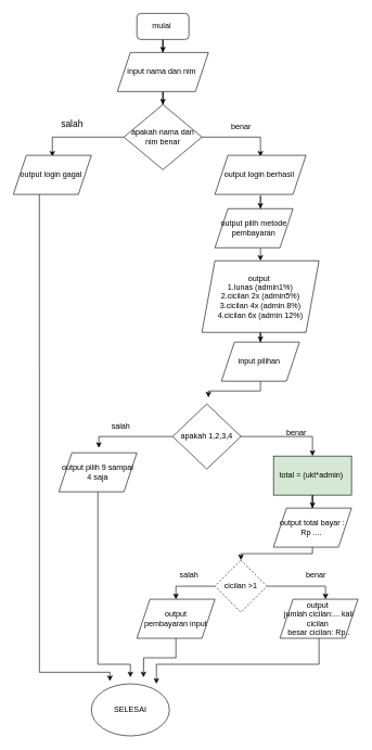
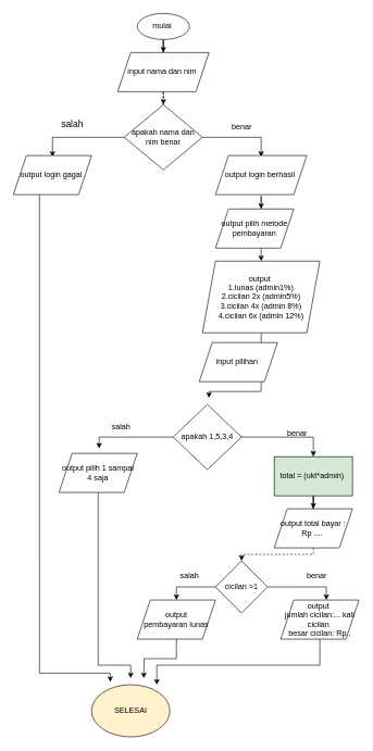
  <mxCell id="0" />
  <mxCell id="1" parent="0" />
  <mxCell id="2" value="" style="edgeStyle=orthogonalEdgeStyle;rounded=0;orthogonalLoop=1;jettySize=auto;html=1;" edge="1" parent="1" source="3" target="5"><mxGeometry relative="1" as="geometry" /></mxCell>
- <mxCell id="3" value="mulai&amp;nbsp;" style="whiteSpace=wrap;html=1;rounded=1;" vertex="1" parent="1"><mxGeometry x="210" y="20" width="80" height="40" as="geometry" /></mxCell>
- <mxCell id="4" value="" style="edgeStyle=orthogonalEdgeStyle;rounded=0;orthogonalLoop=1;jettySize=auto;html=1;" edge="1" parent="1" source="5" target="8"><mxGeometry relative="1" as="geometry" /></mxCell>
+ <mxCell id="3" value="mulai&amp;nbsp;" style="ellipse;whiteSpace=wrap;html=1;" vertex="1" parent="1"><mxGeometry x="210" y="20" width="80" height="40" as="geometry" /></mxCell>
+ <mxCell id="4" value="" style="edgeStyle=orthogonalEdgeStyle;rounded=0;orthogonalLoop=1;jettySize=auto;html=1;dashed=1;" edge="1" parent="1" source="5" target="8"><mxGeometry relative="1" as="geometry" /></mxCell>
  <mxCell id="5" value="input nama dan nim&amp;nbsp;" style="shape=parallelogram;perimeter=parallelogramPerimeter;whiteSpace=wrap;html=1;fixedSize=1;" vertex="1" parent="1"><mxGeometry x="180" y="80" width="140" height="60" as="geometry" /></mxCell>
  <mxCell id="6" value="&lt;font style=&quot;font-size: 14px;&quot;&gt;salah&lt;/font&gt;" style="edgeStyle=orthogonalEdgeStyle;rounded=0;orthogonalLoop=1;jettySize=auto;html=1;" edge="1" parent="1"><mxGeometry x="0.142" y="-20" relative="1" as="geometry"><mxPoint x="190" y="210" as="sourcePoint" /><mxPoint x="80" y="240" as="targetPoint" /><Array as="points"><mxPoint x="190" y="210" /><mxPoint x="80" y="210" /></Array><mxPoint as="offset" /></mxGeometry></mxCell>
  <mxCell id="7" value="" style="edgeStyle=orthogonalEdgeStyle;rounded=0;orthogonalLoop=1;jettySize=auto;html=1;" edge="1" parent="1" source="8"><mxGeometry relative="1" as="geometry"><mxPoint x="400" y="240" as="targetPoint" /><Array as="points"><mxPoint x="400" y="210" /></Array></mxGeometry></mxCell>
  <mxCell id="8" value="apakah nama dan nim benar" style="rhombus;whiteSpace=wrap;html=1;" vertex="1" parent="1"><mxGeometry x="190" y="160" width="120" height="100" as="geometry" /></mxCell>
  <mxCell id="9" value="" style="edgeStyle=orthogonalEdgeStyle;rounded=0;orthogonalLoop=1;jettySize=auto;html=1;" edge="1" parent="1"><mxGeometry relative="1" as="geometry"><mxPoint x="400" y="330" as="sourcePoint" /><mxPoint x="400" y="320" as="targetPoint" /><Array as="points"><mxPoint x="400" y="300" /><mxPoint x="400" y="300" /></Array></mxGeometry></mxCell>
  <mxCell id="10" value="benar" style="text;html=1;align=center;verticalAlign=middle;resizable=0;points=[];autosize=1;strokeColor=none;fillColor=none;" vertex="1" parent="1"><mxGeometry x="345" y="180" width="50" height="30" as="geometry" /></mxCell>
  <mxCell id="11" value="" style="edgeStyle=orthogonalEdgeStyle;rounded=0;orthogonalLoop=1;jettySize=auto;html=1;" edge="1" parent="1" source="12" target="17"><mxGeometry relative="1" as="geometry"><Array as="points"><mxPoint x="400" y="390" /><mxPoint x="400" y="390" /></Array></mxGeometry></mxCell>
  <mxCell id="12" value="output pilih metode pembayaran" style="shape=parallelogram;perimeter=parallelogramPerimeter;whiteSpace=wrap;html=1;fixedSize=1;" vertex="1" parent="1"><mxGeometry x="330" y="320" width="120" height="60" as="geometry" /></mxCell>
  <mxCell id="13" style="edgeStyle=orthogonalEdgeStyle;rounded=0;orthogonalLoop=1;jettySize=auto;html=1;entryX=0.238;entryY=0.12;entryDx=0;entryDy=0;entryPerimeter=0;" edge="1" parent="1"><mxGeometry relative="1" as="geometry"><mxPoint x="168.56" y="1045.8" as="targetPoint" /><mxPoint x="60.053" y="284.2" as="sourcePoint" /><Array as="points"><mxPoint x="60" y="1032.2" /><mxPoint x="169" y="1032.2" /></Array></mxGeometry></mxCell>
  <mxCell id="14" value="output login gagal&amp;nbsp;" style="shape=parallelogram;perimeter=parallelogramPerimeter;whiteSpace=wrap;html=1;fixedSize=1;" vertex="1" parent="1"><mxGeometry x="20" y="238" width="120" height="60" as="geometry" /></mxCell>
  <mxCell id="15" value="output login berhasil&amp;nbsp;" style="shape=parallelogram;perimeter=parallelogramPerimeter;whiteSpace=wrap;html=1;fixedSize=1;" vertex="1" parent="1"><mxGeometry x="330" y="238" width="140" height="60" as="geometry" /></mxCell>
  <mxCell id="16" value="" style="edgeStyle=orthogonalEdgeStyle;rounded=0;orthogonalLoop=1;jettySize=auto;html=1;" edge="1" parent="1" source="17" target="19"><mxGeometry relative="1" as="geometry" /></mxCell>
  <mxCell id="17" value="output&amp;nbsp;&lt;div&gt;&lt;span style=&quot;background-color: transparent; color: light-dark(rgb(0, 0, 0), rgb(255, 255, 255));&quot;&gt;1.lunas (admin1%)&lt;/span&gt;&lt;div&gt;&lt;div&gt;2.cicilan 2x (admin5%)&lt;/div&gt;&lt;div&gt;3.cicilan 4x (admin 8%)&lt;/div&gt;&lt;div&gt;4.cicilan 6x (admin 12%)&lt;/div&gt;&lt;/div&gt;&lt;/div&gt;" style="shape=parallelogram;perimeter=parallelogramPerimeter;whiteSpace=wrap;html=1;fixedSize=1;" vertex="1" parent="1"><mxGeometry x="310" y="400" width="180" height="110" as="geometry" /></mxCell>
  <mxCell id="18" style="edgeStyle=orthogonalEdgeStyle;rounded=0;orthogonalLoop=1;jettySize=auto;html=1;" edge="1" parent="1" source="19"><mxGeometry relative="1" as="geometry"><mxPoint x="320" y="610" as="targetPoint" /><Array as="points"><mxPoint x="400" y="600" /><mxPoint x="320" y="600" /></Array></mxGeometry></mxCell>
- <mxCell id="19" value="input pilihan&amp;nbsp;" style="shape=parallelogram;perimeter=parallelogramPerimeter;whiteSpace=wrap;html=1;fixedSize=1;" vertex="1" parent="1"><mxGeometry x="340" y="525" width="120" height="60" as="geometry" /></mxCell>
+ <mxCell id="19" value="input pilihan&amp;nbsp;" style="shape=parallelogram;perimeter=parallelogramPerimeter;whiteSpace=wrap;html=1;fixedSize=1;" vertex="1" parent="1"><mxGeometry x="305" y="525" width="120" height="60" as="geometry" /></mxCell>
  <mxCell id="20" value="" style="edgeStyle=orthogonalEdgeStyle;rounded=0;orthogonalLoop=1;jettySize=auto;html=1;" edge="1" parent="1"><mxGeometry relative="1" as="geometry"><mxPoint x="265" y="670" as="sourcePoint" /><mxPoint x="151.5" y="687.51" as="targetPoint" /><Array as="points"><mxPoint x="152" y="670" /></Array></mxGeometry></mxCell>
  <mxCell id="21" value="" style="edgeStyle=orthogonalEdgeStyle;rounded=0;orthogonalLoop=1;jettySize=auto;html=1;" edge="1" parent="1"><mxGeometry relative="1" as="geometry"><mxPoint x="359.994" y="669.997" as="sourcePoint" /><mxPoint x="479.997" y="700.04" as="targetPoint" /><Array as="points"><mxPoint x="480" y="670.04" /></Array></mxGeometry></mxCell>
- <mxCell id="22" value="apakah 1,2,3,4" style="rhombus;whiteSpace=wrap;html=1;" vertex="1" parent="1"><mxGeometry x="265" y="620" width="105" height="100" as="geometry" /></mxCell>
+ <mxCell id="22" value="apakah 1,5,3,4" style="rhombus;whiteSpace=wrap;html=1;" vertex="1" parent="1"><mxGeometry x="265" y="620" width="105" height="100" as="geometry" /></mxCell>
  <mxCell id="23" style="edgeStyle=orthogonalEdgeStyle;rounded=0;orthogonalLoop=1;jettySize=auto;html=1;" edge="1" parent="1" source="24"><mxGeometry relative="1" as="geometry"><mxPoint x="200" y="1040" as="targetPoint" /><Array as="points"><mxPoint x="150" y="1020" /><mxPoint x="200" y="1020" /></Array></mxGeometry></mxCell>
- <mxCell id="24" value="output pilih 9 sampai 4 saja" style="shape=parallelogram;perimeter=parallelogramPerimeter;whiteSpace=wrap;html=1;fixedSize=1;" vertex="1" parent="1"><mxGeometry x="90" y="695" width="120" height="60" as="geometry" /></mxCell>
+ <mxCell id="24" value="output pilih 1 sampai 4 saja" style="shape=parallelogram;perimeter=parallelogramPerimeter;whiteSpace=wrap;html=1;fixedSize=1;" vertex="1" parent="1"><mxGeometry x="90" y="695" width="120" height="60" as="geometry" /></mxCell>
  <mxCell id="25" value="" style="edgeStyle=orthogonalEdgeStyle;rounded=0;orthogonalLoop=1;jettySize=auto;html=1;" edge="1" parent="1" source="26" target="30"><mxGeometry relative="1" as="geometry" /></mxCell>
  <mxCell id="26" value="total = (ukt*admin)&amp;nbsp;" style="whiteSpace=wrap;html=1;fillColor=#d5e8d4;" vertex="1" parent="1"><mxGeometry x="420" y="700" width="120" height="60" as="geometry" /></mxCell>
  <mxCell id="27" value="salah" style="text;html=1;align=center;verticalAlign=middle;resizable=0;points=[];autosize=1;strokeColor=none;fillColor=none;" vertex="1" parent="1"><mxGeometry x="160" y="640" width="50" height="30" as="geometry" /></mxCell>
  <mxCell id="28" value="benar" style="text;html=1;align=center;verticalAlign=middle;resizable=0;points=[];autosize=1;strokeColor=none;fillColor=none;" vertex="1" parent="1"><mxGeometry x="430" y="650" width="50" height="30" as="geometry" /></mxCell>
- <mxCell id="29" value="" style="edgeStyle=orthogonalEdgeStyle;rounded=0;orthogonalLoop=1;jettySize=auto;html=1;" edge="1" parent="1" source="30" target="33"><mxGeometry relative="1" as="geometry"><Array as="points"><mxPoint x="480" y="850" /><mxPoint x="370" y="850" /></Array></mxGeometry></mxCell>
+ <mxCell id="29" value="" style="edgeStyle=orthogonalEdgeStyle;rounded=0;orthogonalLoop=1;jettySize=auto;html=1;dashed=1;" edge="1" parent="1" source="30" target="33"><mxGeometry relative="1" as="geometry"><Array as="points"><mxPoint x="480" y="850" /><mxPoint x="370" y="850" /></Array></mxGeometry></mxCell>
  <mxCell id="30" value="output total bayar : Rp ....&amp;nbsp;" style="shape=parallelogram;perimeter=parallelogramPerimeter;whiteSpace=wrap;html=1;fixedSize=1;" vertex="1" parent="1"><mxGeometry x="420" y="780" width="120" height="60" as="geometry" /></mxCell>
  <mxCell id="31" value="" style="edgeStyle=orthogonalEdgeStyle;rounded=0;orthogonalLoop=1;jettySize=auto;html=1;" edge="1" parent="1" source="33" target="35"><mxGeometry relative="1" as="geometry"><Array as="points"><mxPoint x="500" y="900" /></Array></mxGeometry></mxCell>
  <mxCell id="32" value="" style="edgeStyle=orthogonalEdgeStyle;rounded=0;orthogonalLoop=1;jettySize=auto;html=1;exitX=0;exitY=0.5;exitDx=0;exitDy=0;" edge="1" parent="1" source="33"><mxGeometry relative="1" as="geometry"><mxPoint x="330" y="880" as="sourcePoint" /><mxPoint x="270" y="920" as="targetPoint" /><Array as="points"><mxPoint x="270" y="900" /></Array></mxGeometry></mxCell>
- <mxCell id="33" value="cicilan &amp;gt;1" style="rhombus;whiteSpace=wrap;html=1;dashed=1;" vertex="1" parent="1"><mxGeometry x="330" y="860" width="80" height="80" as="geometry" /></mxCell>
+ <mxCell id="33" value="cicilan &amp;gt;1" style="rhombus;whiteSpace=wrap;html=1;" vertex="1" parent="1"><mxGeometry x="330" y="860" width="80" height="80" as="geometry" /></mxCell>
  <mxCell id="34" style="edgeStyle=orthogonalEdgeStyle;rounded=0;orthogonalLoop=1;jettySize=auto;html=1;" edge="1" parent="1" source="35"><mxGeometry relative="1" as="geometry"><mxPoint x="240" y="1050" as="targetPoint" /><Array as="points"><mxPoint x="490" y="1020" /><mxPoint x="240" y="1020" /></Array></mxGeometry></mxCell>
  <mxCell id="35" value="output&amp;nbsp;&lt;div&gt;jumlah cicilan:... kali cicilan&amp;nbsp;&lt;/div&gt;&lt;div&gt;besar cicilan: Rp..&lt;/div&gt;" style="shape=parallelogram;perimeter=parallelogramPerimeter;whiteSpace=wrap;html=1;fixedSize=1;" vertex="1" parent="1"><mxGeometry x="430" y="920" width="120" height="60" as="geometry" /></mxCell>
  <mxCell id="36" value="" style="edgeStyle=orthogonalEdgeStyle;rounded=0;orthogonalLoop=1;jettySize=auto;html=1;" edge="1" parent="1" source="37"><mxGeometry relative="1" as="geometry"><mxPoint x="220" y="1040" as="targetPoint" /></mxGeometry></mxCell>
- <mxCell id="37" value="output&lt;div&gt;pembayaran input&lt;/div&gt;" style="shape=parallelogram;perimeter=parallelogramPerimeter;whiteSpace=wrap;html=1;fixedSize=1;" vertex="1" parent="1"><mxGeometry x="210" y="920" width="120" height="60" as="geometry" /></mxCell>
+ <mxCell id="37" value="output&lt;div&gt;pembayaran lunas&lt;/div&gt;" style="shape=parallelogram;perimeter=parallelogramPerimeter;whiteSpace=wrap;html=1;fixedSize=1;" vertex="1" parent="1"><mxGeometry x="210" y="920" width="120" height="60" as="geometry" /></mxCell>
  <mxCell id="38" value="salah" style="text;html=1;align=center;verticalAlign=middle;resizable=0;points=[];autosize=1;strokeColor=none;fillColor=none;" vertex="1" parent="1"><mxGeometry x="265" y="868" width="50" height="30" as="geometry" /></mxCell>
  <mxCell id="39" value="benar" style="text;html=1;align=center;verticalAlign=middle;resizable=0;points=[];autosize=1;strokeColor=none;fillColor=none;" vertex="1" parent="1"><mxGeometry x="460" y="868" width="50" height="30" as="geometry" /></mxCell>
- <mxCell id="40" value="SELESAI" style="ellipse;whiteSpace=wrap;html=1;" vertex="1" parent="1"><mxGeometry x="140" y="1050" width="120" height="80" as="geometry" /></mxCell>
+ <mxCell id="40" value="SELESAI" style="ellipse;whiteSpace=wrap;html=1;fillColor=#fff2cc;" vertex="1" parent="1"><mxGeometry x="140" y="1050" width="120" height="80" as="geometry" /></mxCell>
